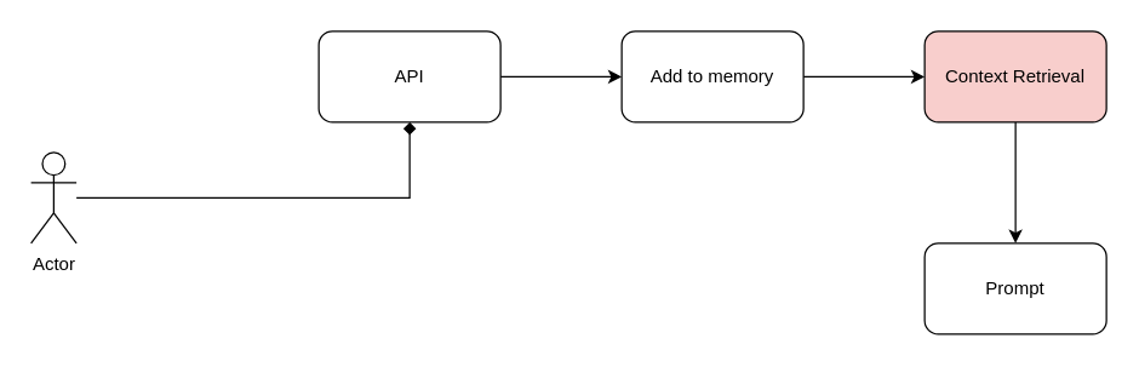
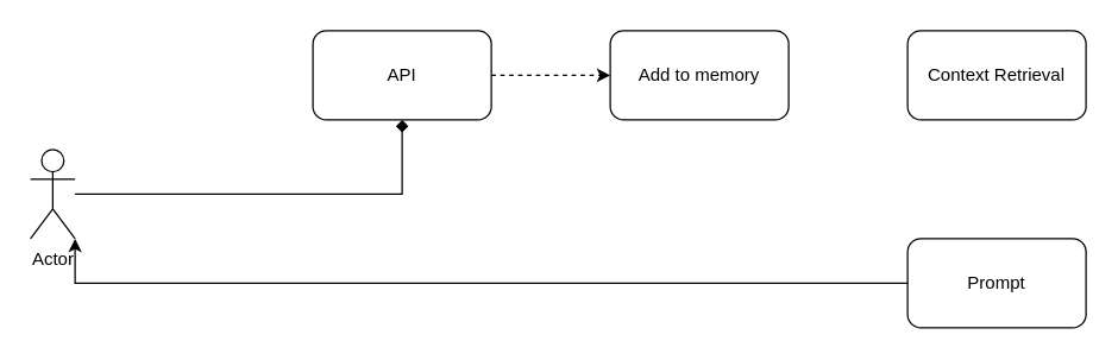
  <mxCell id="0" />
  <mxCell id="1" parent="0" />
  <mxCell id="2" style="edgeStyle=orthogonalEdgeStyle;rounded=0;orthogonalLoop=1;jettySize=auto;html=1;endArrow=diamond;" edge="1" parent="1" source="3" target="5"><mxGeometry relative="1" as="geometry" /></mxCell>
  <mxCell id="3" value="Actor" style="shape=umlActor;verticalLabelPosition=bottom;verticalAlign=top;html=1;outlineConnect=0;" vertex="1" parent="1"><mxGeometry x="20" y="100" width="30" height="60" as="geometry" /></mxCell>
- <mxCell id="4" value="" style="edgeStyle=orthogonalEdgeStyle;rounded=0;orthogonalLoop=1;jettySize=auto;html=1;" edge="1" parent="1" source="5" target="7"><mxGeometry relative="1" as="geometry" /></mxCell>
+ <mxCell id="4" value="" style="edgeStyle=orthogonalEdgeStyle;rounded=0;orthogonalLoop=1;jettySize=auto;html=1;dashed=1;" edge="1" parent="1" source="5" target="7"><mxGeometry relative="1" as="geometry" /></mxCell>
  <mxCell id="5" value="API" style="rounded=1;whiteSpace=wrap;html=1;" vertex="1" parent="1"><mxGeometry x="210" y="20" width="120" height="60" as="geometry" /></mxCell>
- <mxCell id="6" value="" style="edgeStyle=orthogonalEdgeStyle;rounded=0;orthogonalLoop=1;jettySize=auto;html=1;" edge="1" parent="1" source="7" target="9"><mxGeometry relative="1" as="geometry" /></mxCell>
  <mxCell id="7" value="Add to memory" style="whiteSpace=wrap;html=1;rounded=1;" vertex="1" parent="1"><mxGeometry x="410" y="20" width="120" height="60" as="geometry" /></mxCell>
- <mxCell id="8" value="" style="edgeStyle=orthogonalEdgeStyle;rounded=0;orthogonalLoop=1;jettySize=auto;html=1;" edge="1" parent="1" source="9" target="11"><mxGeometry relative="1" as="geometry" /></mxCell>
- <mxCell id="9" value="Context Retrieval" style="whiteSpace=wrap;html=1;rounded=1;fillColor=#f8cecc;" vertex="1" parent="1"><mxGeometry x="610" y="20" width="120" height="60" as="geometry" /></mxCell>
+ <mxCell id="9" value="Context Retrieval" style="whiteSpace=wrap;html=1;rounded=1;" vertex="1" parent="1"><mxGeometry x="610" y="20" width="120" height="60" as="geometry" /></mxCell>
+ <mxCell id="10" style="edgeStyle=orthogonalEdgeStyle;rounded=0;orthogonalLoop=1;jettySize=auto;html=1;exitX=0;exitY=0.5;exitDx=0;exitDy=0;entryX=1;entryY=1;entryDx=0;entryDy=0;entryPerimeter=0;" edge="1" parent="1" source="11" target="3"><mxGeometry relative="1" as="geometry" /></mxCell>
  <mxCell id="11" value="Prompt" style="whiteSpace=wrap;html=1;rounded=1;" vertex="1" parent="1"><mxGeometry x="610" y="160" width="120" height="60" as="geometry" /></mxCell>
